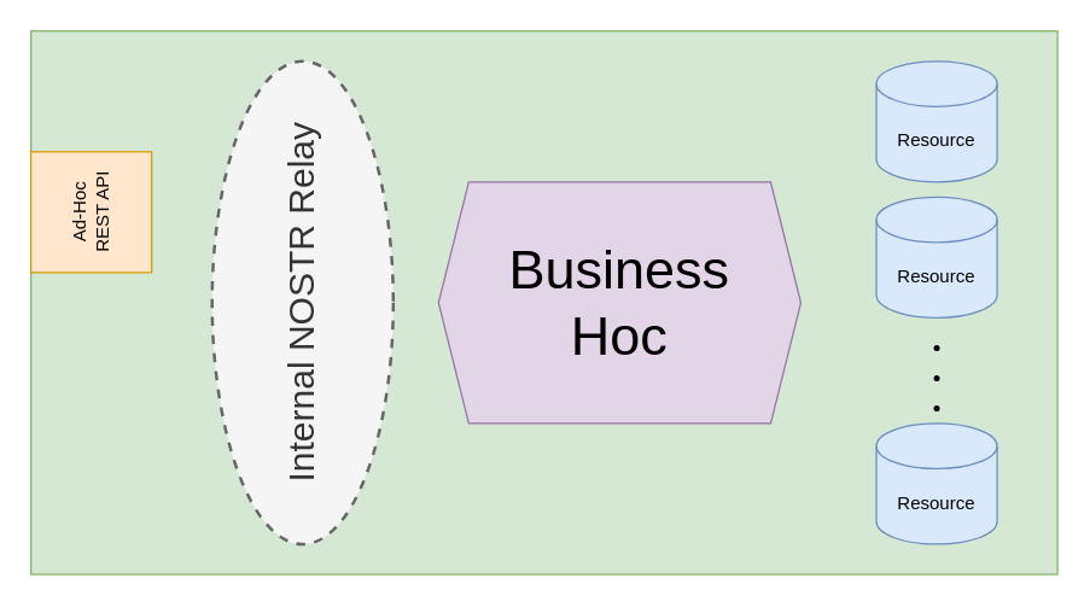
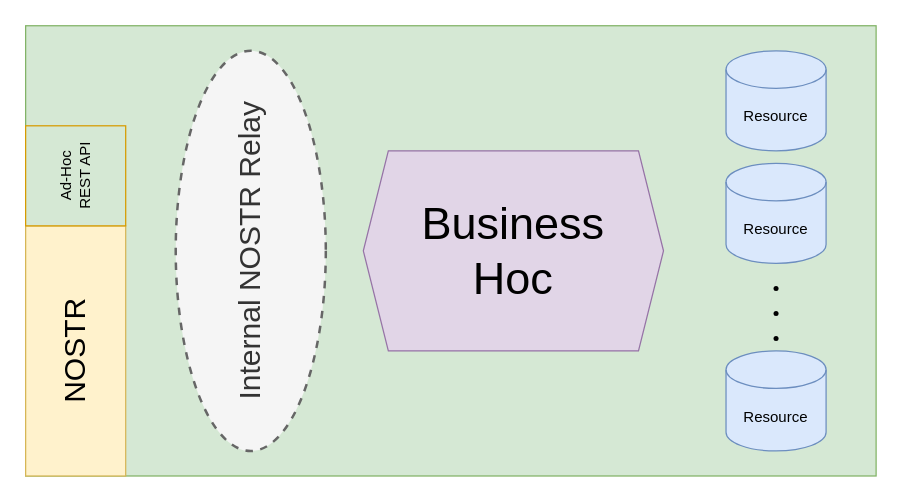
  <mxCell id="0" />
  <mxCell id="1" parent="0" />
  <mxCell id="2" value="" style="rounded=0;whiteSpace=wrap;html=1;fillColor=#d5e8d4;strokeColor=#82b366;" parent="1" vertex="1"><mxGeometry x="20" y="20" width="680" height="360" as="geometry" /></mxCell>
- <mxCell id="4" value="Ad-Hoc&lt;br&gt;REST API" style="rounded=0;whiteSpace=wrap;html=1;horizontal=0;fillColor=#ffe6cc;strokeColor=#d79b00;" parent="1" vertex="1"><mxGeometry x="20" y="100" width="80" height="80" as="geometry" /></mxCell>
+ <mxCell id="3" value="&lt;font style=&quot;font-size: 24px;&quot;&gt;NOSTR&lt;/font&gt;" style="rounded=0;whiteSpace=wrap;html=1;horizontal=0;fillColor=#fff2cc;strokeColor=#d6b656;" parent="1" vertex="1"><mxGeometry x="20" y="180" width="80" height="200" as="geometry" /></mxCell>
+ <mxCell id="4" value="Ad-Hoc&lt;br&gt;REST API" style="rounded=0;whiteSpace=wrap;html=1;horizontal=0;fillColor=#d5e8d4;strokeColor=#d79b00;" parent="1" vertex="1"><mxGeometry x="20" y="100" width="80" height="80" as="geometry" /></mxCell>
  <mxCell id="5" value="Resource" style="shape=cylinder3;whiteSpace=wrap;html=1;boundedLbl=1;backgroundOutline=1;size=15;fillColor=#dae8fc;strokeColor=#6c8ebf;" parent="1" vertex="1"><mxGeometry x="580" y="40" width="80" height="80" as="geometry" /></mxCell>
  <mxCell id="6" value="&lt;font style=&quot;font-size: 24px;&quot;&gt;Internal NOSTR Relay&lt;/font&gt;" style="ellipse;whiteSpace=wrap;html=1;horizontal=0;dashed=1;strokeWidth=2;fillColor=#f5f5f5;fontColor=#333333;strokeColor=#666666;" parent="1" vertex="1"><mxGeometry x="140" y="40" width="120" height="320" as="geometry" /></mxCell>
  <mxCell id="7" value="&lt;font style=&quot;font-size: 36px;&quot;&gt;Business&lt;br&gt;Hoc&lt;/font&gt;" style="shape=hexagon;perimeter=hexagonPerimeter2;whiteSpace=wrap;html=1;fixedSize=1;fillColor=#e1d5e7;strokeColor=#9673a6;" parent="1" vertex="1"><mxGeometry x="290" y="120" width="240" height="160" as="geometry" /></mxCell>
  <mxCell id="8" value="Resource" style="shape=cylinder3;whiteSpace=wrap;html=1;boundedLbl=1;backgroundOutline=1;size=15;fillColor=#dae8fc;strokeColor=#6c8ebf;" parent="1" vertex="1"><mxGeometry x="580" y="130" width="80" height="80" as="geometry" /></mxCell>
  <mxCell id="9" value="Resource" style="shape=cylinder3;whiteSpace=wrap;html=1;boundedLbl=1;backgroundOutline=1;size=15;fillColor=#dae8fc;strokeColor=#6c8ebf;" parent="1" vertex="1"><mxGeometry x="580" y="280" width="80" height="80" as="geometry" /></mxCell>
  <mxCell id="10" value="" style="shape=waypoint;sketch=0;fillStyle=solid;size=6;pointerEvents=1;points=[];fillColor=none;resizable=0;rotatable=0;perimeter=centerPerimeter;snapToPoint=1;strokeWidth=0;" parent="1" vertex="1"><mxGeometry x="610" y="220" width="20" height="20" as="geometry" /></mxCell>
  <mxCell id="11" value="" style="shape=waypoint;sketch=0;fillStyle=solid;size=6;pointerEvents=1;points=[];fillColor=none;resizable=0;rotatable=0;perimeter=centerPerimeter;snapToPoint=1;strokeWidth=0;" parent="1" vertex="1"><mxGeometry x="610" y="240" width="20" height="20" as="geometry" /></mxCell>
  <mxCell id="12" value="" style="shape=waypoint;sketch=0;fillStyle=solid;size=6;pointerEvents=1;points=[];fillColor=none;resizable=0;rotatable=0;perimeter=centerPerimeter;snapToPoint=1;strokeWidth=0;" parent="1" vertex="1"><mxGeometry x="610" y="260" width="20" height="20" as="geometry" /></mxCell>
